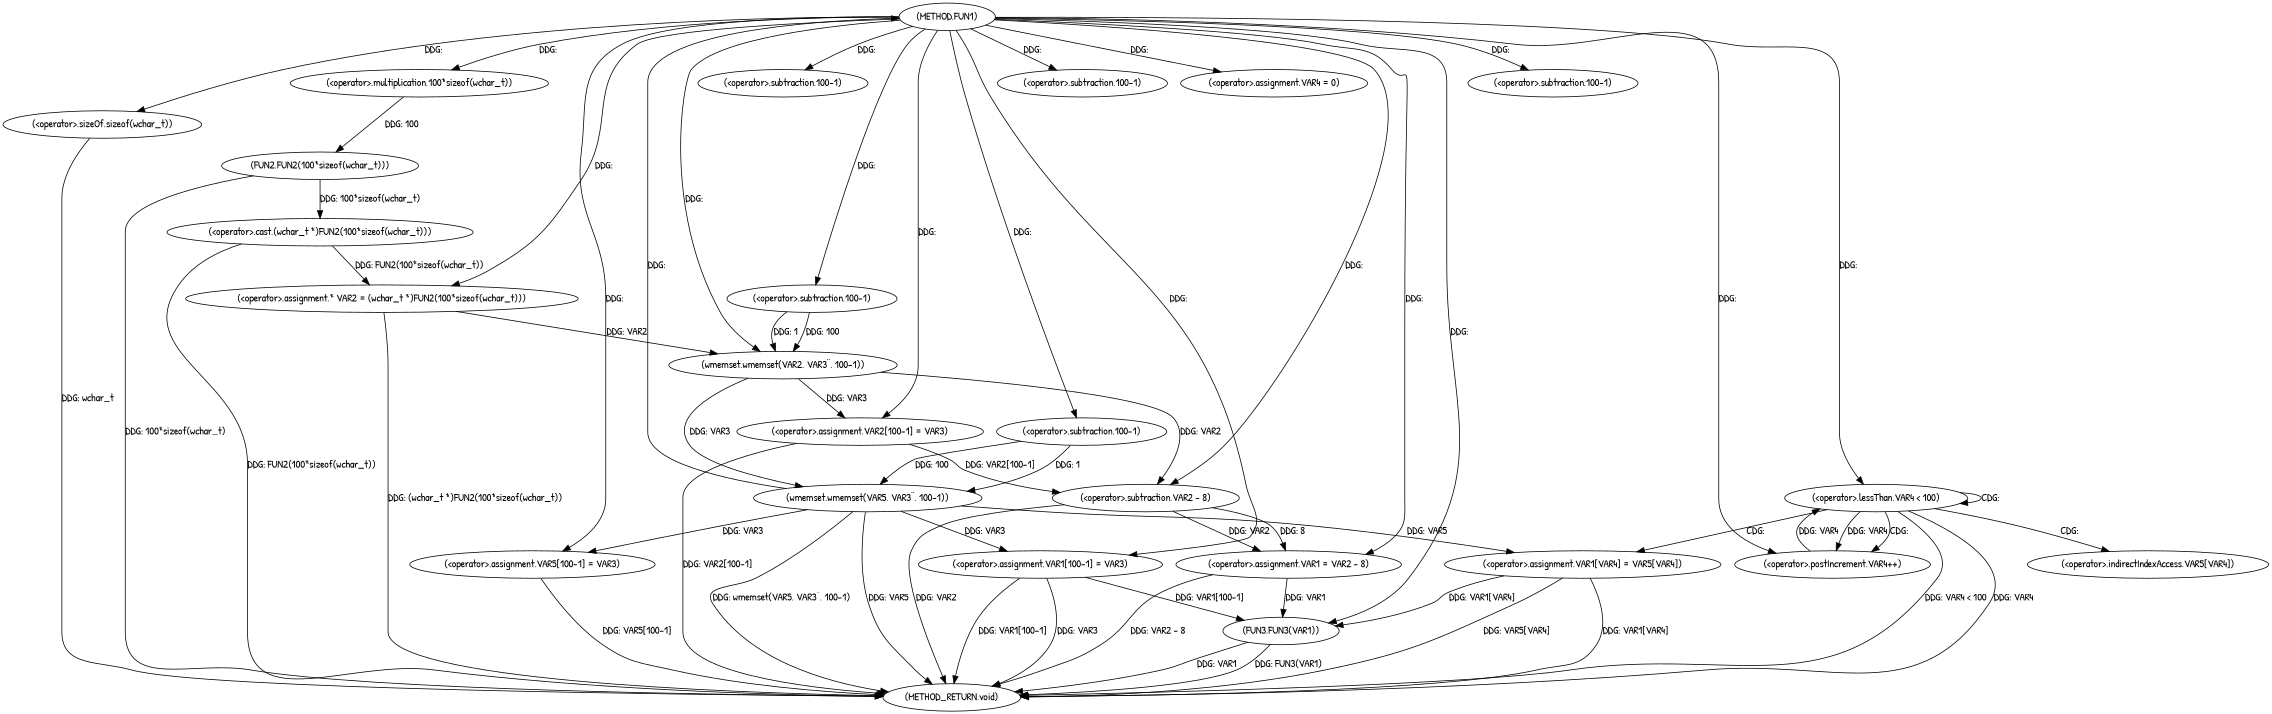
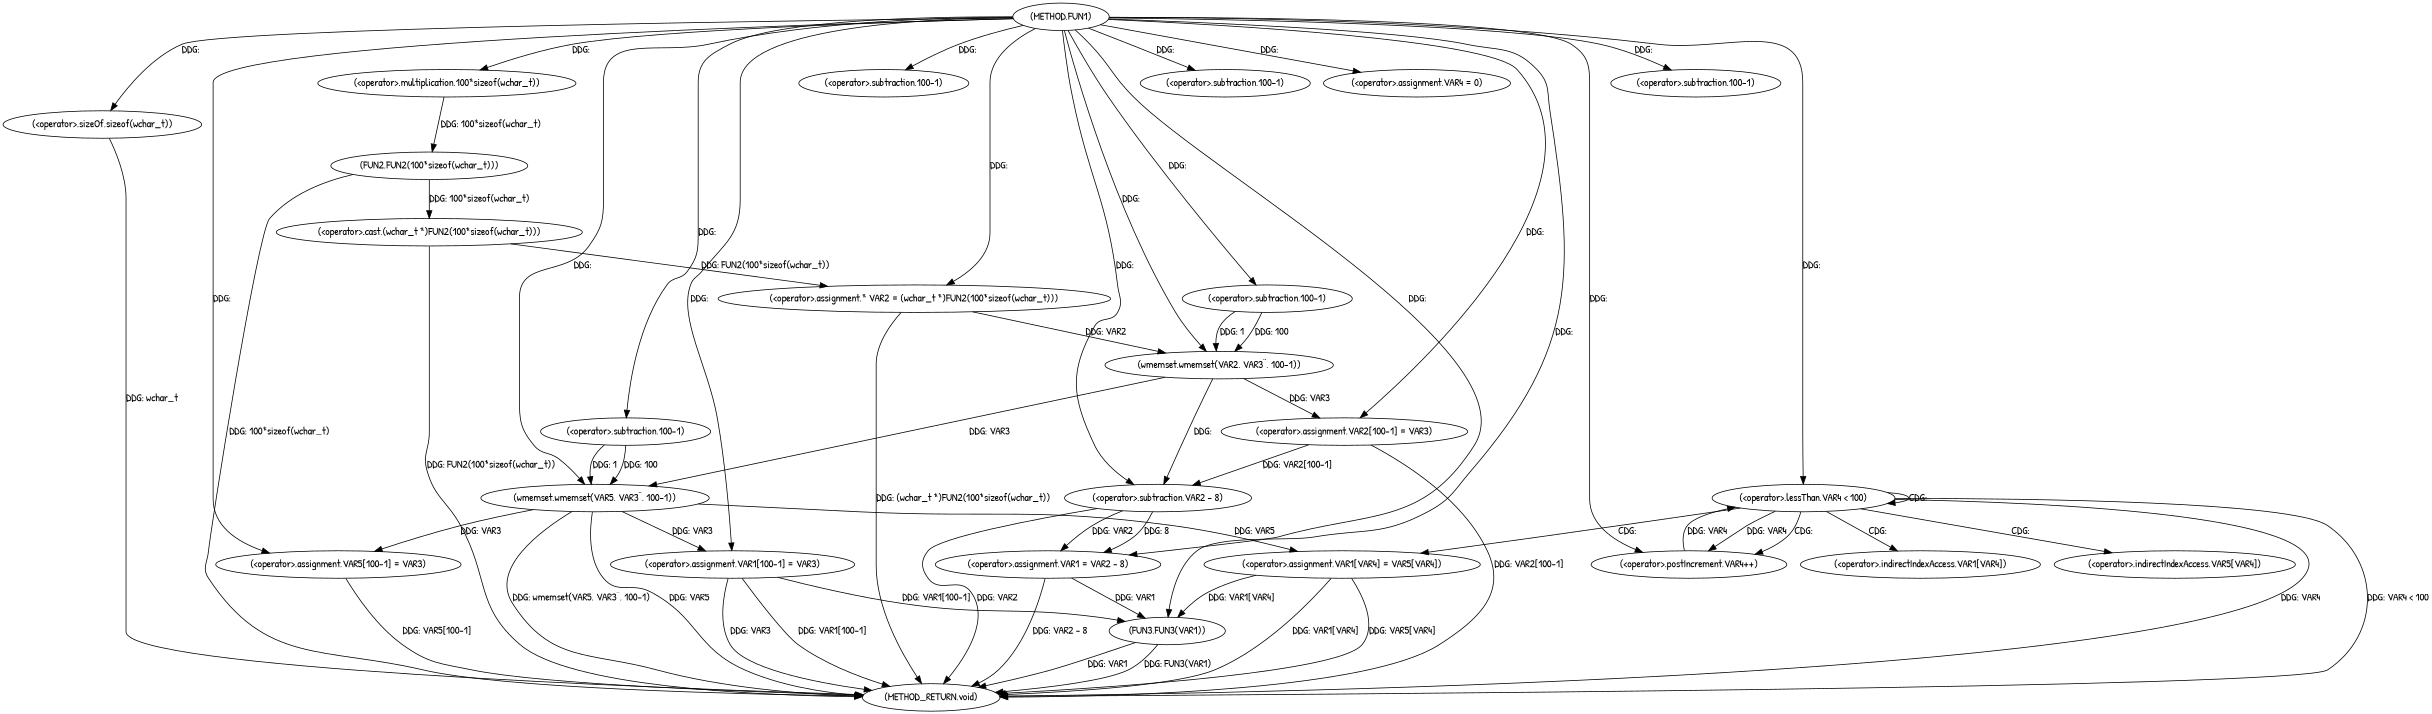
  digraph {
    fontname="Patrick Hand"
    node [fontname="Patrick Hand"]
    edge [fontname="Patrick Hand"]
    n1 [label="(METHOD,FUN1)"]
    n2 [label="(<operator>.assignment,* VAR2 = (wchar_t *)FUN2(100*sizeof(wchar_t)))"]
    n3 [label="(<operator>.multiplication,100*sizeof(wchar_t))"]
    n4 [label="(<operator>.sizeOf,sizeof(wchar_t))"]
    n5 [label="(wmemset,wmemset(VAR2, VAR3'', 100-1))"]
    n6 [label="(<operator>.subtraction,100-1)"]
    n7 [label="(<operator>.assignment,VAR2[100-1] = VAR3)"]
    n8 [label="(<operator>.subtraction,100-1)"]
    n9 [label="(<operator>.assignment,VAR1 = VAR2 - 8)"]
    n10 [label="(<operator>.subtraction,VAR2 - 8)"]
    n11 [label="(wmemset,wmemset(VAR5, VAR3'', 100-1))"]
    n12 [label="(<operator>.subtraction,100-1)"]
    n13 [label="(<operator>.assignment,VAR5[100-1] = VAR3)"]
    n14 [label="(<operator>.subtraction,100-1)"]
    n15 [label="(<operator>.assignment,VAR4 = 0)"]
    n16 [label="(<operator>.lessThan,VAR4 < 100)"]
    n17 [label="(<operator>.postIncrement,VAR4++)"]
    n18 [label="(<operator>.assignment,VAR1[100-1] = VAR3)"]
    n19 [label="(<operator>.subtraction,100-1)"]
    n20 [label="(FUN3,FUN3(VAR1))"]
    n21 [label="(METHOD_RETURN,void)"]
    n22 [label="(FUN2,FUN2(100*sizeof(wchar_t)))"]
    n23 [label="(<operator>.assignment,VAR1[VAR4] = VAR5[VAR4])"]
+   n24 [label="(<operator>.indirectIndexAccess,VAR1[VAR4])"]
    n25 [label="(<operator>.indirectIndexAccess,VAR5[VAR4])"]
    n26 [label="(<operator>.cast,(wchar_t *)FUN2(100*sizeof(wchar_t)))"]
    n1 -> n2 [label="DDG: "]
    n1 -> n3 [label="DDG: "]
    n1 -> n4 [label="DDG: "]
    n1 -> n5 [label="DDG: "]
    n1 -> n6 [label="DDG: "]
    n1 -> n7 [label="DDG: "]
    n1 -> n8 [label="DDG: "]
    n1 -> n9 [label="DDG: "]
    n1 -> n10 [label="DDG: "]
-   n11 -> n1 [label="DDG: "]
+   n1 -> n11 [label="DDG: "]
    n1 -> n12 [label="DDG: "]
    n1 -> n13 [label="DDG: "]
    n1 -> n14 [label="DDG: "]
    n1 -> n15 [label="DDG: "]
    n1 -> n16 [label="DDG: "]
    n1 -> n17 [label="DDG: "]
    n1 -> n18 [label="DDG: "]
    n1 -> n19 [label="DDG: "]
    n1 -> n20 [label="DDG: "]
    n2 -> n5 [label="DDG: VAR2"]
    n2 -> n21 [label="DDG: (wchar_t *)FUN2(100*sizeof(wchar_t))"]
-   n3 -> n22 [label="DDG: 100"]
+   n3 -> n22 [label="DDG: 100*sizeof(wchar_t)"]
    n4 -> n21 [label="DDG: wchar_t"]
    n5 -> n7 [label="DDG: VAR3"]
-   n5 -> n10 [label="DDG: VAR2"]
+   n5 -> n10 [label="DDG: "]
    n5 -> n11 [label="DDG: VAR3"]
    n6 -> n5 [label="DDG: 100"]
    n6 -> n5 [label="DDG: 1"]
    n7 -> n10 [label="DDG: VAR2[100-1]"]
    n7 -> n21 [label="DDG: VAR2[100-1]"]
    n9 -> n20 [label="DDG: VAR1"]
    n9 -> n21 [label="DDG: VAR2 - 8"]
    n10 -> n9 [label="DDG: VAR2"]
    n10 -> n9 [label="DDG: 8"]
    n10 -> n21 [label="DDG: VAR2"]
    n11 -> n13 [label="DDG: VAR3"]
    n11 -> n18 [label="DDG: VAR3"]
    n11 -> n21 [label="DDG: wmemset(VAR5, VAR3'', 100-1)"]
    n11 -> n21 [label="DDG: VAR5"]
    n11 -> n23 [label="DDG: VAR5"]
    n12 -> n11 [label="DDG: 100"]
    n12 -> n11 [label="DDG: 1"]
    n13 -> n21 [label="DDG: VAR5[100-1]"]
    n16 -> n16 [label="CDG: "]
    n16 -> n17 [label="DDG: VAR4"]
    n16 -> n17 [label="CDG: "]
    n16 -> n21 [label="DDG: VAR4 < 100"]
    n16 -> n21 [label="DDG: VAR4"]
    n16 -> n23 [label="CDG: "]
+   n16 -> n24 [label="CDG: "]
    n16 -> n25 [label="CDG: "]
    n17 -> n16 [label="DDG: VAR4"]
    n18 -> n20 [label="DDG: VAR1[100-1]"]
    n18 -> n21 [label="DDG: VAR3"]
    n18 -> n21 [label="DDG: VAR1[100-1]"]
    n20 -> n21 [label="DDG: VAR1"]
    n20 -> n21 [label="DDG: FUN3(VAR1)"]
    n22 -> n21 [label="DDG: 100*sizeof(wchar_t)"]
    n22 -> n26 [label="DDG: 100*sizeof(wchar_t)"]
    n23 -> n20 [label="DDG: VAR1[VAR4]"]
    n23 -> n21 [label="DDG: VAR1[VAR4]"]
    n23 -> n21 [label="DDG: VAR5[VAR4]"]
    n26 -> n2 [label="DDG: FUN2(100*sizeof(wchar_t))"]
    n26 -> n21 [label="DDG: FUN2(100*sizeof(wchar_t))"]
  }
